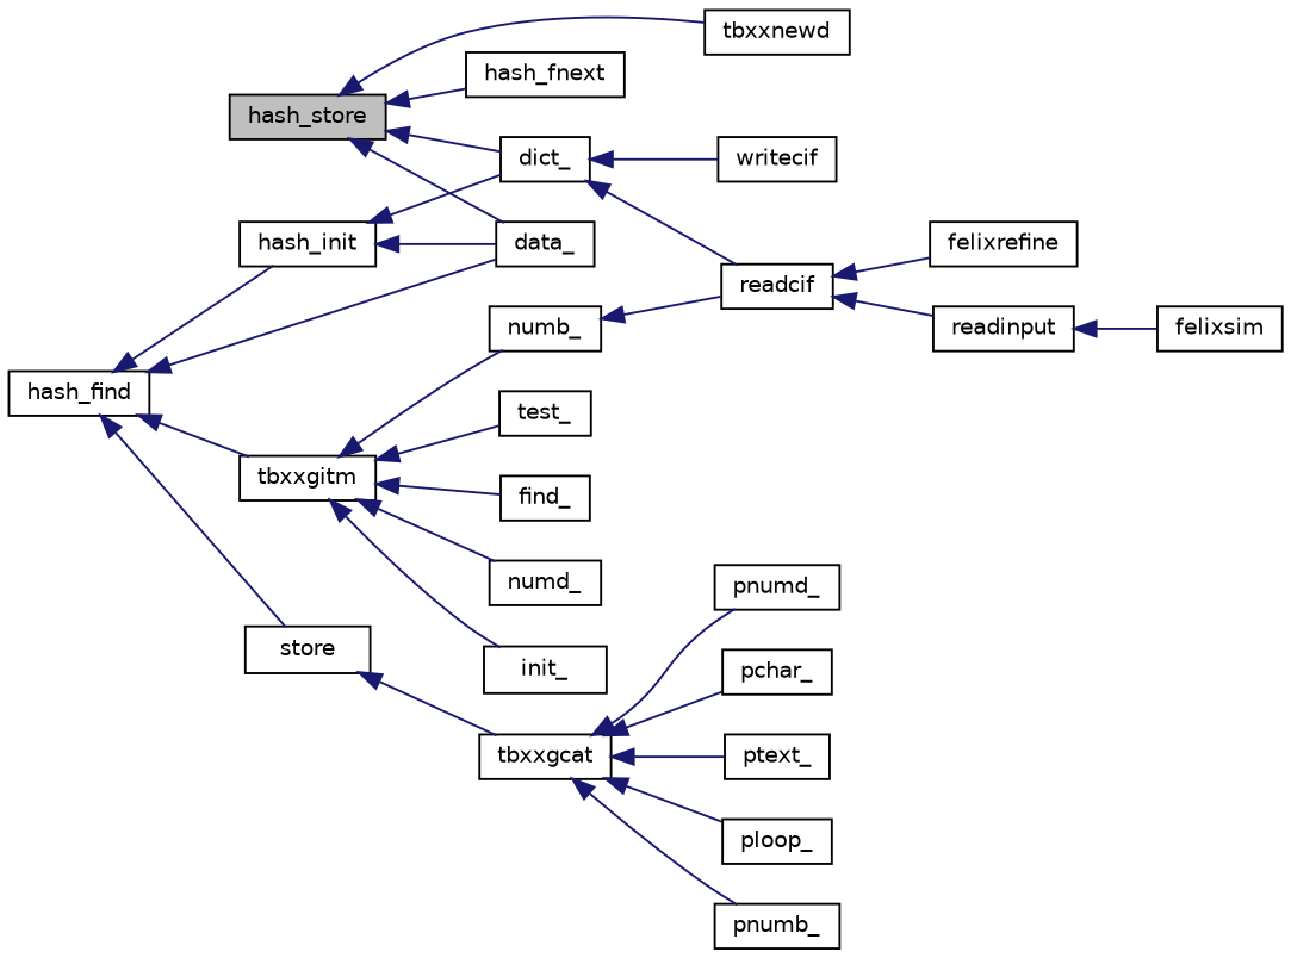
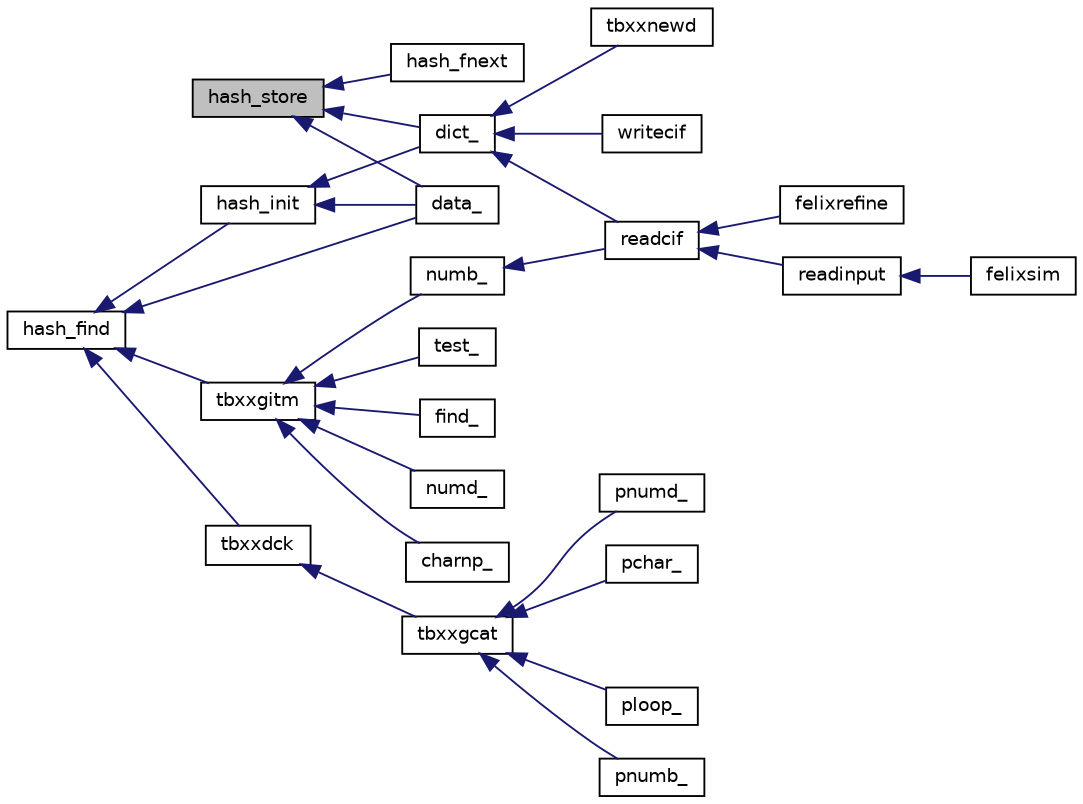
  digraph {
    rankdir=LR
    node [color=black fillcolor=white fontname=Helvetica fontsize=10 shape=record style=filled]
    edge [color=midnightblue dir=back fontname=Helvetica fontsize=10 labelfontname=Helvetica labelfontsize=10 style=solid]
    n1 [fillcolor=grey75 fontcolor=black height=0.2 label=hash_store width=0.4]
    n2 [height=0.2 label=dict_ width=0.4]
    n3 [height=0.2 label=tbxxnewd width=0.4]
    n4 [height=0.2 label=data_ width=0.4]
    n5 [height=0.2 label=hash_fnext width=0.4]
    n6 [height=0.2 label=writecif width=0.4]
    n7 [height=0.2 label=readcif width=0.4]
    n8 [height=0.2 label=felixrefine width=0.4]
    n9 [height=0.2 label=readinput width=0.4]
    n10 [height=0.2 label=felixsim width=0.4]
    n11 [height=0.2 label=hash_find width=0.4]
    n12 [height=0.2 label=tbxxgitm width=0.4]
-   n13 [height=0.2 label=store width=0.4]
+   n13 [height=0.2 label=tbxxdck width=0.4]
    n14 [height=0.2 label=hash_init width=0.4]
    n15 [height=0.2 label=test_ width=0.4]
    n16 [height=0.2 label=find_ width=0.4]
    n17 [height=0.2 label=numb_ width=0.4]
    n18 [height=0.2 label=numd_ width=0.4]
-   n19 [height=0.2 label=init_ width=0.4]
+   n19 [height=0.2 label=charnp_ width=0.4]
    n20 [height=0.2 label=tbxxgcat width=0.4]
    n21 [height=0.2 label=pnumb_ width=0.4]
    n22 [height=0.2 label=pnumd_ width=0.4]
    n23 [height=0.2 label=pchar_ width=0.4]
-   n24 [height=0.2 label=ptext_ width=0.4]
    n25 [height=0.2 label=ploop_ width=0.4]
    n1 -> n2
-   n1 -> n3
+   n2 -> n3
    n1 -> n4
    n1 -> n5
    n2 -> n6
    n2 -> n7
    n7 -> n8
    n7 -> n9
    n9 -> n10
    n11 -> n4
    n11 -> n12
    n11 -> n13
    n11 -> n14
    n12 -> n15
    n12 -> n16
    n12 -> n17
    n12 -> n18
    n12 -> n19
    n13 -> n20
    n14 -> n2
    n14 -> n4
    n17 -> n7
    n20 -> n21
    n20 -> n22
    n20 -> n23
-   n20 -> n24
    n20 -> n25
  }
